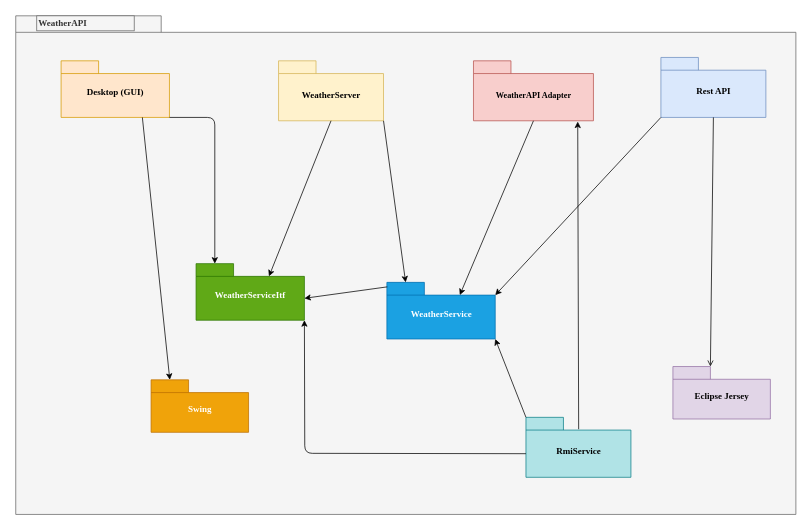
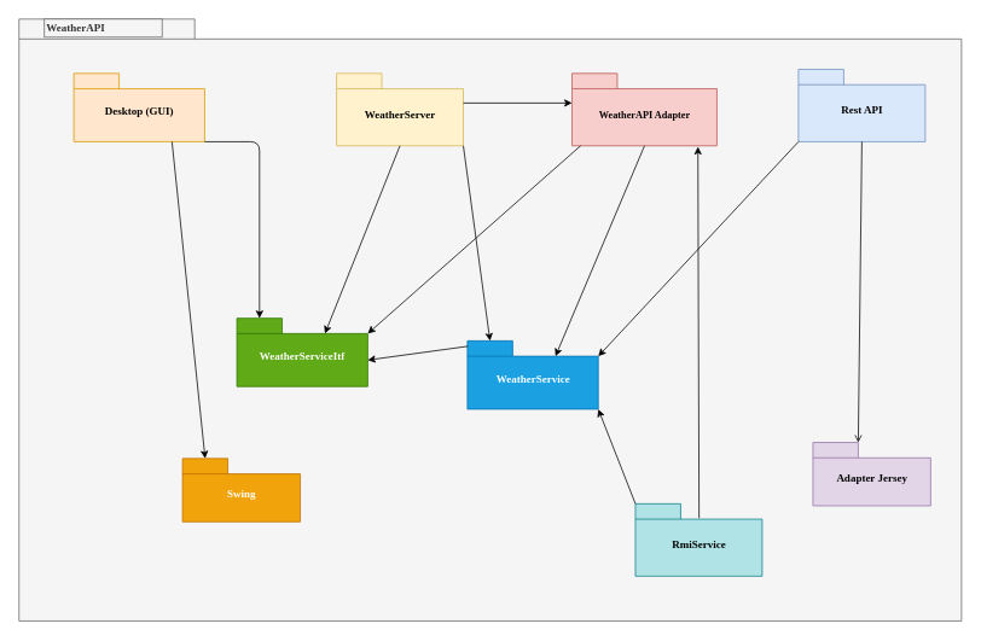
  <mxCell id="0" />
  <mxCell id="1" parent="0" />
  <mxCell id="2" value="" style="shape=folder;fontStyle=1;spacingTop=10;tabWidth=194;tabHeight=22;tabPosition=left;html=1;rounded=0;shadow=0;comic=0;labelBackgroundColor=none;strokeWidth=1;fillColor=#f5f5f5;fontFamily=Verdana;fontSize=10;align=center;strokeColor=#666666;fontColor=#333333;" parent="1" vertex="1"><mxGeometry x="20.5" y="20.5" width="1040.5" height="665" as="geometry" /></mxCell>
  <mxCell id="3" value="" style="group" parent="1" vertex="1" connectable="0"><mxGeometry x="81" y="80.5" width="144.5" height="75.5" as="geometry" /></mxCell>
  <mxCell id="4" value="&lt;font style=&quot;font-size: 12px&quot;&gt;Desktop (GUI)&lt;/font&gt;" style="shape=folder;fontStyle=1;spacingTop=10;tabWidth=50;tabHeight=17;tabPosition=left;html=1;rounded=0;shadow=0;comic=0;labelBackgroundColor=none;strokeWidth=1;fontFamily=Verdana;fontSize=10;align=center;fillColor=#ffe6cc;strokeColor=#d79b00;" parent="3" vertex="1"><mxGeometry width="144.5" height="75.5" as="geometry" /></mxCell>
  <mxCell id="5" value="" style="group" parent="1" vertex="1" connectable="0"><mxGeometry x="51" y="505.999" width="130" height="70" as="geometry" /></mxCell>
  <mxCell id="6" value="" style="group" parent="1" vertex="1" connectable="0"><mxGeometry x="897" y="488.249" width="130" height="70" as="geometry" /></mxCell>
- <mxCell id="7" value="&lt;font style=&quot;font-size: 12px&quot;&gt;Eclipse Jersey&lt;/font&gt;" style="shape=folder;fontStyle=1;spacingTop=10;tabWidth=50;tabHeight=17;tabPosition=left;html=1;rounded=0;shadow=0;comic=0;labelBackgroundColor=none;strokeWidth=1;fontFamily=Verdana;fontSize=10;align=center;fillColor=#e1d5e7;strokeColor=#9673a6;" parent="6" vertex="1"><mxGeometry width="130" height="70" as="geometry" /></mxCell>
+ <mxCell id="7" value="&lt;font style=&quot;font-size: 12px&quot;&gt;Adapter Jersey&lt;/font&gt;" style="shape=folder;fontStyle=1;spacingTop=10;tabWidth=50;tabHeight=17;tabPosition=left;html=1;rounded=0;shadow=0;comic=0;labelBackgroundColor=none;strokeWidth=1;fontFamily=Verdana;fontSize=10;align=center;fillColor=#e1d5e7;strokeColor=#9673a6;" parent="6" vertex="1"><mxGeometry width="130" height="70" as="geometry" /></mxCell>
  <mxCell id="8" value="&lt;b&gt;&lt;font style=&quot;font-size: 12px&quot;&gt;WeatherAPI&lt;/font&gt;&lt;/b&gt;" style="text;html=1;align=left;verticalAlign=top;spacingTop=-4;fontSize=10;fontFamily=Verdana;fillColor=#f5f5f5;strokeColor=#666666;fontColor=#333333;" parent="1" vertex="1"><mxGeometry x="48.5" y="20.5" width="130" height="20" as="geometry" /></mxCell>
  <mxCell id="9" value="" style="group;" vertex="1" connectable="0" parent="1"><mxGeometry x="371" y="80.5" width="144.5" height="80" as="geometry" /></mxCell>
  <mxCell id="10" value="&lt;font style=&quot;font-size: 12px&quot;&gt;WeatherServer&lt;/font&gt;" style="shape=folder;fontStyle=1;spacingTop=10;tabWidth=50;tabHeight=17;tabPosition=left;html=1;rounded=0;shadow=0;comic=0;labelBackgroundColor=none;strokeWidth=1;fontFamily=Verdana;fontSize=10;align=center;fillColor=#fff2cc;strokeColor=#d6b656;" vertex="1" parent="9"><mxGeometry width="140" height="80" as="geometry" /></mxCell>
  <mxCell id="11" value="&lt;font style=&quot;font-size: 12px&quot;&gt;Rest API&lt;/font&gt;" style="shape=folder;fontStyle=1;spacingTop=10;tabWidth=50;tabHeight=17;tabPosition=left;html=1;rounded=0;shadow=0;comic=0;labelBackgroundColor=none;strokeWidth=1;fontFamily=Verdana;fontSize=10;align=center;fillColor=#dae8fc;strokeColor=#6c8ebf;" vertex="1" parent="1"><mxGeometry x="881" y="76" width="140" height="80" as="geometry" /></mxCell>
  <mxCell id="12" value="&lt;font style=&quot;font-size: 11px&quot;&gt;WeatherAPI Adapter&lt;/font&gt;" style="shape=folder;fontStyle=1;spacingTop=10;tabWidth=50;tabHeight=17;tabPosition=left;html=1;rounded=0;shadow=0;comic=0;labelBackgroundColor=none;strokeWidth=1;fontFamily=Verdana;fontSize=10;align=center;fillColor=#f8cecc;strokeColor=#b85450;" vertex="1" parent="1"><mxGeometry x="631" y="80.5" width="160" height="80" as="geometry" /></mxCell>
  <mxCell id="13" value="" style="group" vertex="1" connectable="0" parent="1"><mxGeometry x="201" y="505.999" width="130" height="70" as="geometry" /></mxCell>
  <mxCell id="14" value="&lt;font style=&quot;font-size: 12px&quot;&gt;Swing&lt;/font&gt;" style="shape=folder;fontStyle=1;spacingTop=10;tabWidth=50;tabHeight=17;tabPosition=left;html=1;rounded=0;shadow=0;comic=0;labelBackgroundColor=none;strokeWidth=1;fontFamily=Verdana;fontSize=10;align=center;fillColor=#f0a30a;strokeColor=#BD7000;fontColor=#ffffff;" vertex="1" parent="13"><mxGeometry width="130" height="70" as="geometry" /></mxCell>
  <mxCell id="15" value="&lt;font style=&quot;font-size: 12px&quot;&gt;WeatherService&lt;/font&gt;" style="shape=folder;fontStyle=1;spacingTop=10;tabWidth=50;tabHeight=17;tabPosition=left;html=1;rounded=0;shadow=0;comic=0;labelBackgroundColor=none;strokeWidth=1;fontFamily=Verdana;fontSize=10;align=center;fillColor=#1ba1e2;strokeColor=#006EAF;fontColor=#ffffff;" vertex="1" parent="1"><mxGeometry x="515.5" y="376" width="144.5" height="75.5" as="geometry" /></mxCell>
  <mxCell id="16" value="&lt;font style=&quot;font-size: 12px&quot;&gt;WeatherServiceItf&lt;br&gt;&lt;/font&gt;" style="shape=folder;fontStyle=1;spacingTop=10;tabWidth=50;tabHeight=17;tabPosition=left;html=1;rounded=0;shadow=0;comic=0;labelBackgroundColor=none;strokeWidth=1;fontFamily=Verdana;fontSize=10;align=center;fillColor=#60a917;strokeColor=#2D7600;fontColor=#ffffff;" vertex="1" parent="1"><mxGeometry x="261" y="351" width="144.5" height="75.5" as="geometry" /></mxCell>
  <mxCell id="17" value="" style="group;" vertex="1" connectable="0" parent="1"><mxGeometry x="701" y="556" width="144.5" height="80" as="geometry" /></mxCell>
  <mxCell id="18" value="&lt;font style=&quot;font-size: 12px&quot;&gt;RmiService&lt;/font&gt;" style="shape=folder;fontStyle=1;spacingTop=10;tabWidth=50;tabHeight=17;tabPosition=left;html=1;rounded=0;shadow=0;comic=0;labelBackgroundColor=none;strokeWidth=1;fontFamily=Verdana;fontSize=10;align=center;fillColor=#b0e3e6;strokeColor=#0e8088;" vertex="1" parent="17"><mxGeometry width="140" height="80" as="geometry" /></mxCell>
  <mxCell id="19" value="" style="endArrow=classic;html=1;exitX=0;exitY=0;exitDx=144.5;exitDy=75.5;exitPerimeter=0;entryX=0;entryY=0;entryDx=25;entryDy=0;entryPerimeter=0;" edge="1" parent="1" source="4" target="16"><mxGeometry width="50" height="50" relative="1" as="geometry"><mxPoint x="241" y="236" as="sourcePoint" /><mxPoint x="291" y="186" as="targetPoint" /><Array as="points"><mxPoint x="286" y="156" /></Array></mxGeometry></mxCell>
  <mxCell id="20" value="" style="endArrow=classic;html=1;entryX=0;entryY=0;entryDx=144.5;entryDy=46.25;entryPerimeter=0;" edge="1" parent="1" target="16"><mxGeometry width="50" height="50" relative="1" as="geometry"><mxPoint x="516" y="382" as="sourcePoint" /><mxPoint x="551" y="386" as="targetPoint" /><Array as="points"><mxPoint x="516" y="382" /></Array></mxGeometry></mxCell>
  <mxCell id="21" value="" style="endArrow=classic;html=1;exitX=0.5;exitY=1;exitDx=0;exitDy=0;exitPerimeter=0;entryX=0;entryY=0;entryDx=97.25;entryDy=17;entryPerimeter=0;" edge="1" parent="1" source="10" target="16"><mxGeometry width="50" height="50" relative="1" as="geometry"><mxPoint x="391" y="256" as="sourcePoint" /><mxPoint x="441" y="206" as="targetPoint" /><Array as="points" /></mxGeometry></mxCell>
  <mxCell id="22" value="" style="endArrow=classic;html=1;exitX=0.5;exitY=1;exitDx=0;exitDy=0;exitPerimeter=0;entryX=0;entryY=0;entryDx=97.25;entryDy=17;entryPerimeter=0;" edge="1" parent="1" source="12" target="15"><mxGeometry width="50" height="50" relative="1" as="geometry"><mxPoint x="631" y="276" as="sourcePoint" /><mxPoint x="681" y="226" as="targetPoint" /></mxGeometry></mxCell>
  <mxCell id="23" value="" style="endArrow=classic;html=1;exitX=0.502;exitY=0.198;exitDx=0;exitDy=0;exitPerimeter=0;entryX=0.869;entryY=1.013;entryDx=0;entryDy=0;entryPerimeter=0;" edge="1" parent="1" source="18" target="12"><mxGeometry width="50" height="50" relative="1" as="geometry"><mxPoint x="761" y="486" as="sourcePoint" /><mxPoint x="811" y="436" as="targetPoint" /></mxGeometry></mxCell>
  <mxCell id="24" value="" style="endArrow=open;html=1;exitX=0.5;exitY=1;exitDx=0;exitDy=0;exitPerimeter=0;entryX=0;entryY=0;entryDx=50;entryDy=0;entryPerimeter=0;" edge="1" parent="1" source="11" target="7"><mxGeometry width="50" height="50" relative="1" as="geometry"><mxPoint x="1021" y="286" as="sourcePoint" /><mxPoint x="1071" y="236" as="targetPoint" /></mxGeometry></mxCell>
  <mxCell id="25" value="" style="endArrow=classic;html=1;exitX=0;exitY=0;exitDx=0;exitDy=0;exitPerimeter=0;entryX=0;entryY=0;entryDx=144.5;entryDy=75.5;entryPerimeter=0;" edge="1" parent="1" source="18" target="15"><mxGeometry width="50" height="50" relative="1" as="geometry"><mxPoint x="701" y="536" as="sourcePoint" /><mxPoint x="660" y="422" as="targetPoint" /></mxGeometry></mxCell>
- <mxCell id="26" value="" style="endArrow=classic;html=1;exitX=0;exitY=0;exitDx=0;exitDy=48.5;exitPerimeter=0;entryX=0;entryY=0;entryDx=144.5;entryDy=75.5;entryPerimeter=0;" edge="1" parent="1" source="18" target="16"><mxGeometry width="50" height="50" relative="1" as="geometry"><mxPoint x="591" y="656" as="sourcePoint" /><mxPoint x="641" y="606" as="targetPoint" /><Array as="points"><mxPoint x="406" y="604" /></Array></mxGeometry></mxCell>
+ <mxCell id="27" value="" style="endArrow=classic;html=1;exitX=0.06;exitY=0.998;exitDx=0;exitDy=0;exitPerimeter=0;entryX=0;entryY=0;entryDx=144.5;entryDy=17;entryPerimeter=0;" edge="1" parent="1" source="12" target="16"><mxGeometry width="50" height="50" relative="1" as="geometry"><mxPoint x="491" y="316" as="sourcePoint" /><mxPoint x="541" y="266" as="targetPoint" /></mxGeometry></mxCell>
  <mxCell id="28" value="" style="endArrow=classic;html=1;exitX=0;exitY=0;exitDx=140;exitDy=80;exitPerimeter=0;entryX=0;entryY=0;entryDx=25;entryDy=0;entryPerimeter=0;" edge="1" parent="1" source="10" target="15"><mxGeometry width="50" height="50" relative="1" as="geometry"><mxPoint x="471" y="246" as="sourcePoint" /><mxPoint x="521" y="196" as="targetPoint" /></mxGeometry></mxCell>
+ <mxCell id="29" value="" style="endArrow=classic;html=1;exitX=0;exitY=0;exitDx=140;exitDy=32.75;exitPerimeter=0;entryX=0;entryY=0;entryDx=0;entryDy=32.75;entryPerimeter=0;" edge="1" parent="1" source="10" target="12"><mxGeometry width="50" height="50" relative="1" as="geometry"><mxPoint x="561" y="156" as="sourcePoint" /><mxPoint x="611" y="106" as="targetPoint" /></mxGeometry></mxCell>
  <mxCell id="30" value="" style="endArrow=classic;html=1;exitX=0;exitY=0;exitDx=0;exitDy=80;exitPerimeter=0;entryX=0;entryY=0;entryDx=144.5;entryDy=17;entryPerimeter=0;" edge="1" parent="1" source="11" target="15"><mxGeometry width="50" height="50" relative="1" as="geometry"><mxPoint x="871" y="276" as="sourcePoint" /><mxPoint x="921" y="226" as="targetPoint" /></mxGeometry></mxCell>
  <mxCell id="31" value="" style="endArrow=classic;html=1;exitX=0.75;exitY=1;exitDx=0;exitDy=0;exitPerimeter=0;entryX=0;entryY=0;entryDx=25;entryDy=0;entryPerimeter=0;" edge="1" parent="1" source="4" target="14"><mxGeometry width="50" height="50" relative="1" as="geometry"><mxPoint x="171" y="306" as="sourcePoint" /><mxPoint x="221" y="256" as="targetPoint" /></mxGeometry></mxCell>
